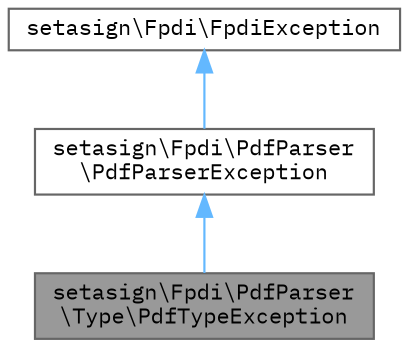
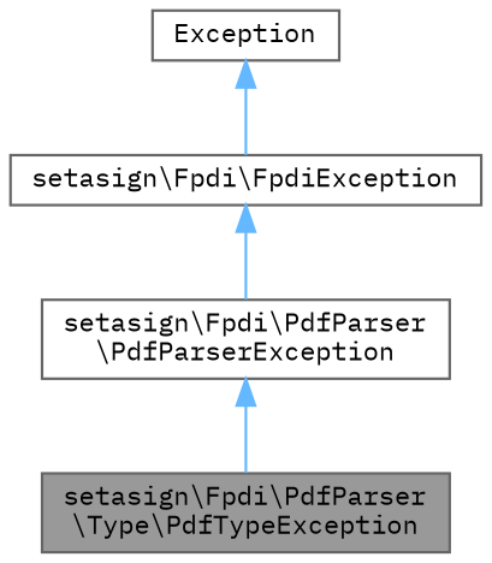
  digraph {
    fontname="IBM Plex Mono"
    node [color=gray40 fillcolor=white fontname="IBM Plex Mono" fontsize=10 shape=box style=filled]
    edge [color=steelblue1 dir=back fontname="IBM Plex Mono" fontsize=10 labelfontname=Helvetica labelfontsize=10 style=solid]
    n1 [fillcolor=grey60 fontcolor=black height=0.2 label="setasign\\Fpdi\\PdfParser\l\\Type\\PdfTypeException" width=0.4]
    n2 [height=0.2 label="setasign\\Fpdi\\PdfParser\l\\PdfParserException" width=0.4]
    n3 [height=0.2 label="setasign\\Fpdi\\FpdiException" width=0.4]
+   n4 [height=0.2 label=Exception width=0.4]
    n2 -> n1
    n3 -> n2
+   n4 -> n3
  }
